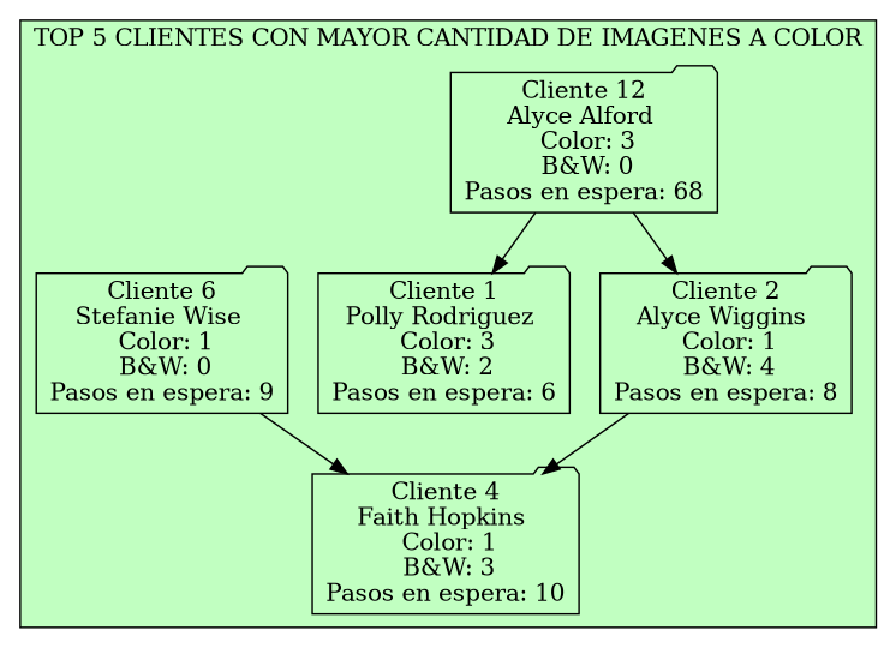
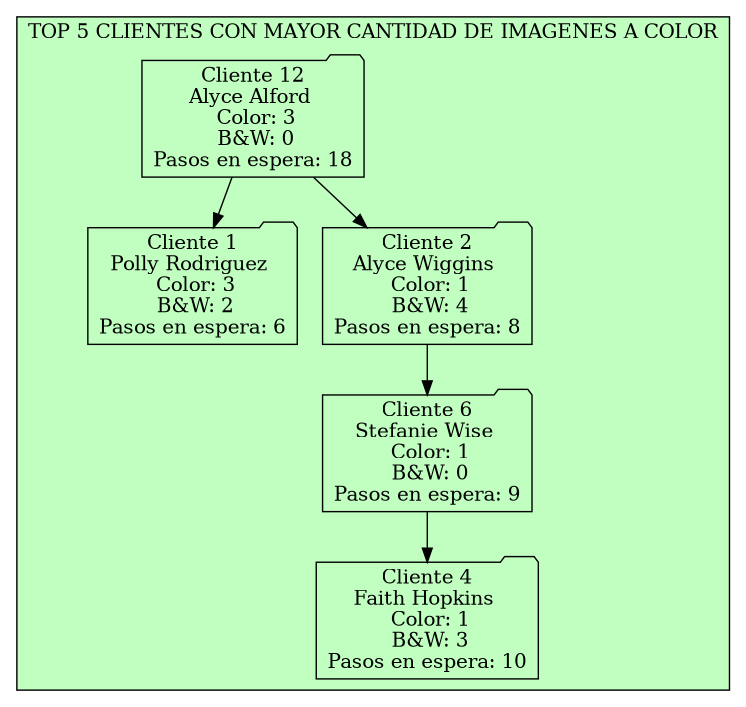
  digraph {
    rankdir=TB
    node [shape=folder]
    n1 [label="Cliente 1\nPolly Rodriguez \n Color: 3\n B&W: 2\nPasos en espera: 6"]
-   n2 [label="Cliente 12\nAlyce Alford \n Color: 3\n B&W: 0\nPasos en espera: 68"]
+   n2 [label="Cliente 12\nAlyce Alford \n Color: 3\n B&W: 0\nPasos en espera: 18"]
    n3 [label="Cliente 2\nAlyce Wiggins \n Color: 1\n B&W: 4\nPasos en espera: 8"]
    n4 [label="Cliente 6\nStefanie Wise \n Color: 1\n B&W: 0\nPasos en espera: 9"]
    n5 [label="Cliente 4\nFaith Hopkins \n Color: 1\n B&W: 3\nPasos en espera: 10"]
    subgraph cluster_1 {
      bgcolor=darkseagreen1
      label="TOP 5 CLIENTES CON MAYOR CANTIDAD DE IMAGENES A COLOR"
      n1
      n2
      n3
      n4
      n5
    }
    n2 -> n1
    n2 -> n3
-   n3 -> n5
+   n3 -> n4
    n4 -> n5
  }
